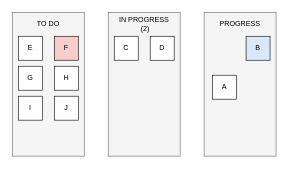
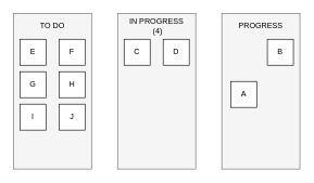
  <mxCell id="0" />
  <mxCell id="1" parent="0" />
  <mxCell id="2" value="" style="rounded=0;whiteSpace=wrap;html=1;fillColor=#f5f5f5;fontColor=#333333;strokeColor=#666666;" parent="1" vertex="1"><mxGeometry x="180" y="20" width="120" height="240" as="geometry" /></mxCell>
  <mxCell id="3" value="" style="rounded=0;whiteSpace=wrap;html=1;fillColor=#f5f5f5;fontColor=#333333;strokeColor=#666666;" parent="1" vertex="1"><mxGeometry x="20" y="20" width="120" height="240" as="geometry" /></mxCell>
  <mxCell id="4" value="" style="rounded=0;whiteSpace=wrap;html=1;fillColor=#f5f5f5;fontColor=#333333;strokeColor=#666666;" parent="1" vertex="1"><mxGeometry x="340" y="20" width="120" height="240" as="geometry" /></mxCell>
  <mxCell id="5" value="D" style="rounded=0;whiteSpace=wrap;html=1;" parent="1" vertex="1"><mxGeometry x="250" y="60" width="40" height="40" as="geometry" /></mxCell>
  <mxCell id="6" value="E" style="rounded=0;whiteSpace=wrap;html=1;" parent="1" vertex="1"><mxGeometry x="30" y="60" width="40" height="40" as="geometry" /></mxCell>
- <mxCell id="7" value="F" style="rounded=0;whiteSpace=wrap;html=1;fillColor=#f8cecc;" parent="1" vertex="1"><mxGeometry x="90" y="60" width="40" height="40" as="geometry" /></mxCell>
+ <mxCell id="7" value="F" style="rounded=0;whiteSpace=wrap;html=1;" parent="1" vertex="1"><mxGeometry x="90" y="60" width="40" height="40" as="geometry" /></mxCell>
  <mxCell id="8" value="G" style="rounded=0;whiteSpace=wrap;html=1;" parent="1" vertex="1"><mxGeometry x="30" y="110" width="40" height="40" as="geometry" /></mxCell>
  <mxCell id="9" value="TO DO" style="text;html=1;strokeColor=none;fillColor=none;align=center;verticalAlign=middle;whiteSpace=wrap;rounded=0;" parent="1" vertex="1"><mxGeometry x="40" y="20" width="80" height="40" as="geometry" /></mxCell>
  <mxCell id="10" value="C" style="rounded=0;whiteSpace=wrap;html=1;" parent="1" vertex="1"><mxGeometry x="190" y="60" width="40" height="40" as="geometry" /></mxCell>
- <mxCell id="11" value="IN PROGRESS&lt;br&gt;&amp;nbsp;(2)" style="text;html=1;strokeColor=none;fillColor=none;align=center;verticalAlign=middle;whiteSpace=wrap;rounded=0;" parent="1" vertex="1"><mxGeometry x="180" y="20" width="120" height="40" as="geometry" /></mxCell>
+ <mxCell id="11" value="IN PROGRESS&lt;br&gt;&amp;nbsp;(4)" style="text;html=1;strokeColor=none;fillColor=none;align=center;verticalAlign=middle;whiteSpace=wrap;rounded=0;" parent="1" vertex="1"><mxGeometry x="180" y="20" width="120" height="40" as="geometry" /></mxCell>
  <mxCell id="12" value="A" style="rounded=0;whiteSpace=wrap;html=1;" parent="1" vertex="1"><mxGeometry x="354" y="125" width="40" height="40" as="geometry" /></mxCell>
- <mxCell id="13" value="B" style="rounded=0;whiteSpace=wrap;html=1;fillColor=#dae8fc;" parent="1" vertex="1"><mxGeometry x="410" y="60" width="40" height="40" as="geometry" /></mxCell>
+ <mxCell id="13" value="B" style="rounded=0;whiteSpace=wrap;html=1;" parent="1" vertex="1"><mxGeometry x="410" y="60" width="40" height="40" as="geometry" /></mxCell>
  <mxCell id="14" value="PROGRESS" style="text;html=1;strokeColor=none;fillColor=none;align=center;verticalAlign=middle;whiteSpace=wrap;rounded=0;" parent="1" vertex="1"><mxGeometry x="360" y="20" width="80" height="40" as="geometry" /></mxCell>
  <mxCell id="15" value="H" style="rounded=0;whiteSpace=wrap;html=1;" parent="1" vertex="1"><mxGeometry x="90" y="110" width="40" height="40" as="geometry" /></mxCell>
  <mxCell id="16" value="I" style="rounded=0;whiteSpace=wrap;html=1;" parent="1" vertex="1"><mxGeometry x="30" y="160" width="40" height="40" as="geometry" /></mxCell>
  <mxCell id="17" value="J" style="rounded=0;whiteSpace=wrap;html=1;" parent="1" vertex="1"><mxGeometry x="90" y="160" width="40" height="40" as="geometry" /></mxCell>
